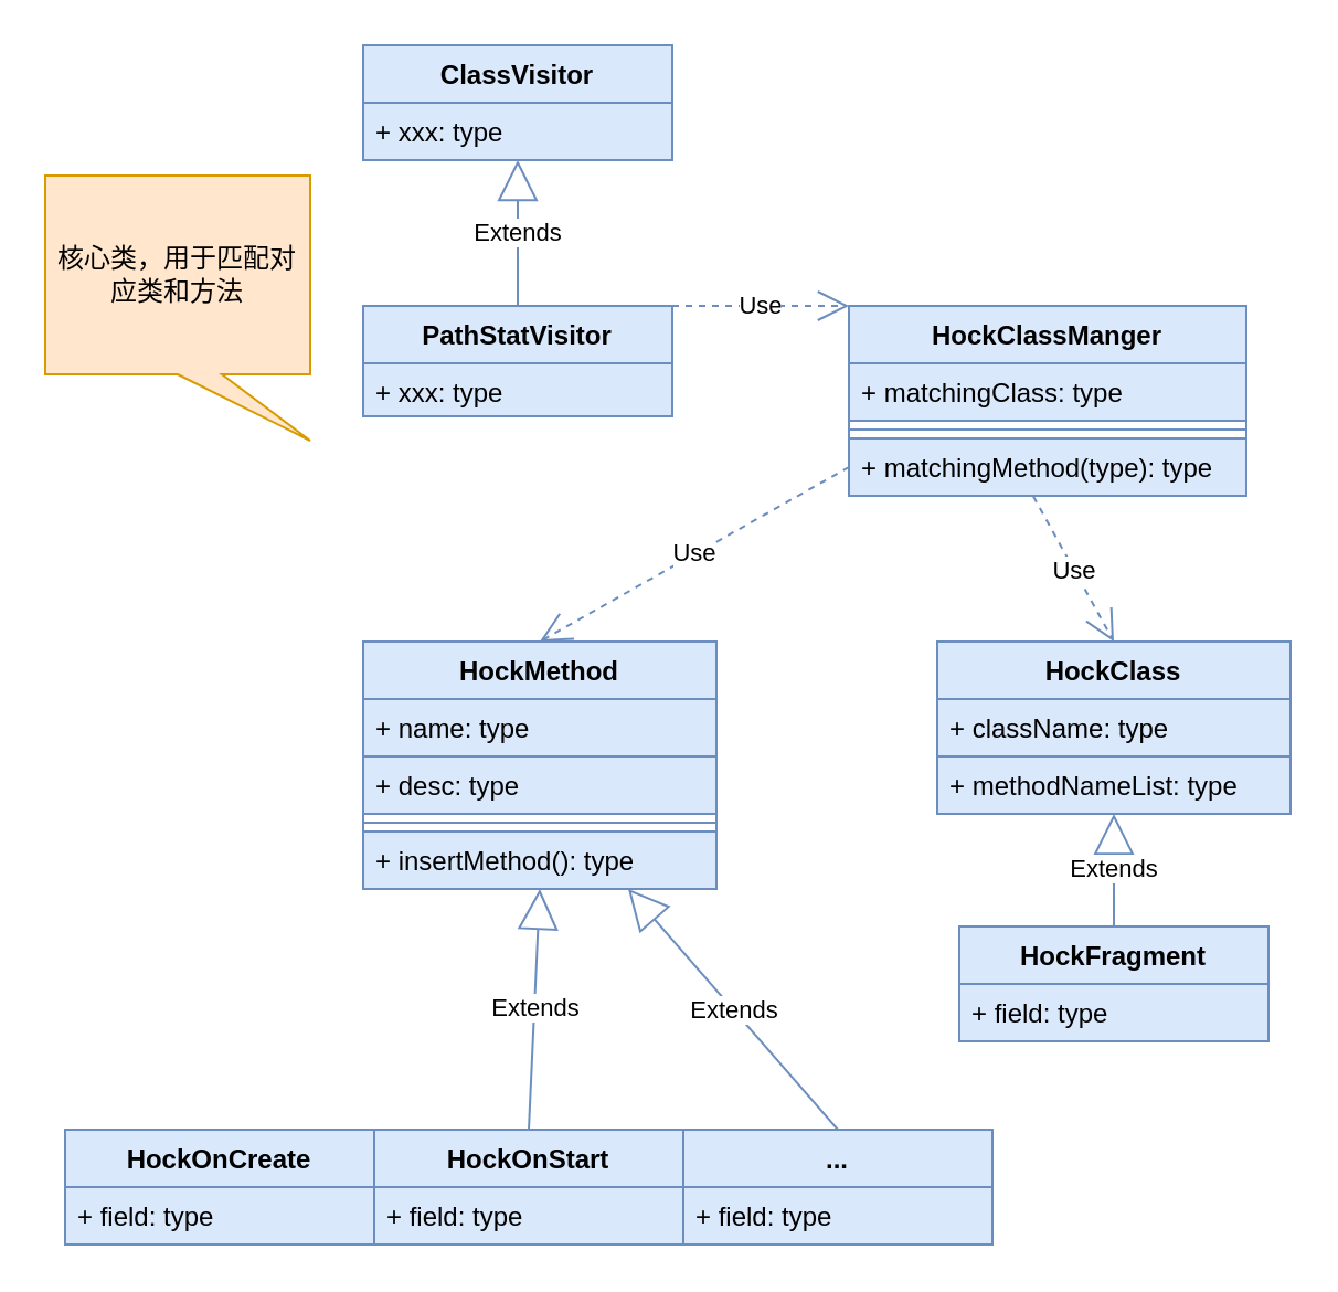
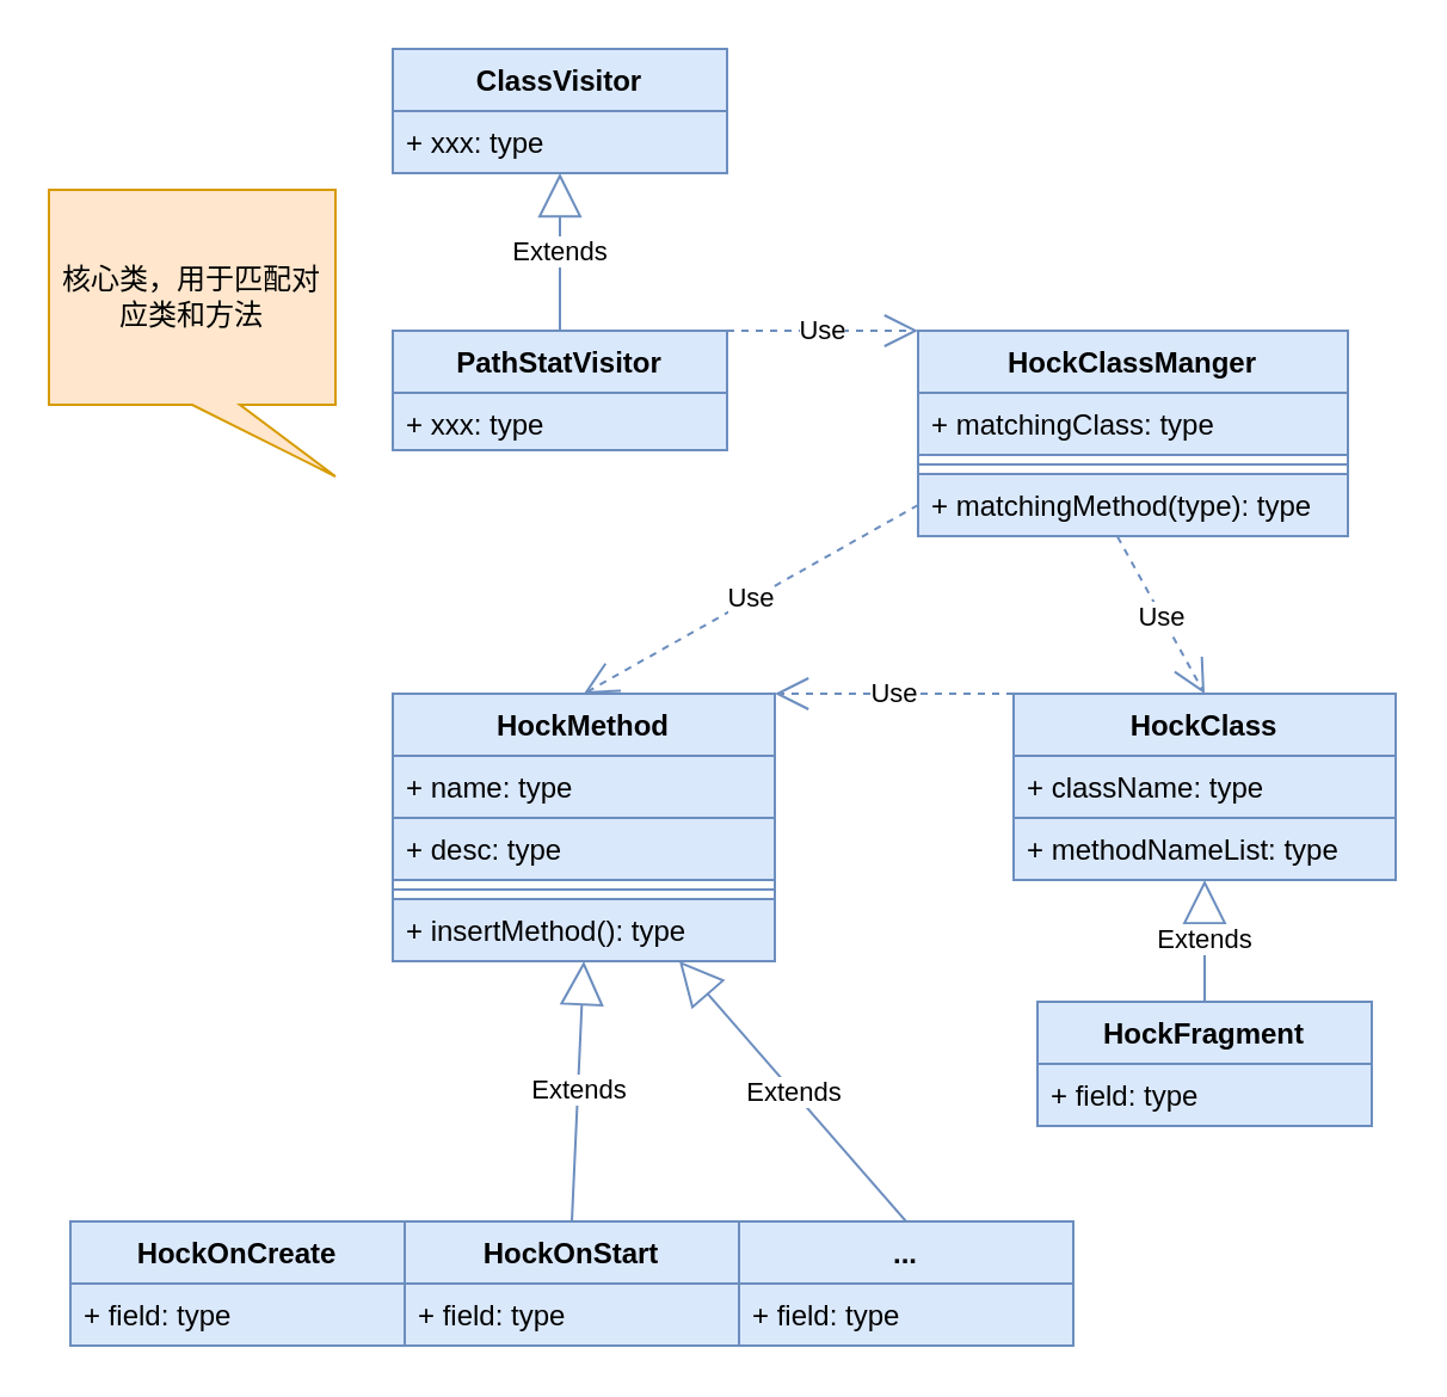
  <mxCell id="0" />
  <mxCell id="1" parent="0" />
+ <mxCell id="2" value="Use" style="endArrow=open;endSize=12;dashed=1;html=1;exitX=0;exitY=0;exitDx=0;exitDy=0;entryX=1;entryY=0;entryDx=0;entryDy=0;fillColor=#dae8fc;strokeColor=#6c8ebf;" parent="1" source="20" target="15" edge="1"><mxGeometry width="160" relative="1" as="geometry"><mxPoint x="348" y="160" as="sourcePoint" /><mxPoint x="508" y="160" as="targetPoint" /></mxGeometry></mxCell>
  <mxCell id="3" value="Extends" style="endArrow=block;endSize=16;endFill=0;html=1;exitX=0.5;exitY=0;exitDx=0;exitDy=0;fillColor=#dae8fc;strokeColor=#6c8ebf;" parent="1" source="7" target="14" edge="1"><mxGeometry width="160" relative="1" as="geometry"><mxPoint x="574" y="178" as="sourcePoint" /><mxPoint x="444" y="90" as="targetPoint" /></mxGeometry></mxCell>
  <mxCell id="4" value="Use" style="endArrow=open;endSize=12;dashed=1;html=1;entryX=0.5;entryY=0;entryDx=0;entryDy=0;exitX=0.464;exitY=1.011;exitDx=0;exitDy=0;exitPerimeter=0;fillColor=#dae8fc;strokeColor=#6c8ebf;" parent="1" source="12" target="20" edge="1"><mxGeometry width="160" relative="1" as="geometry"><mxPoint x="254" y="-80" as="sourcePoint" /><mxPoint x="414" y="-80" as="targetPoint" /></mxGeometry></mxCell>
  <mxCell id="5" value="Use" style="endArrow=open;endSize=12;dashed=1;html=1;exitX=1;exitY=0;exitDx=0;exitDy=0;entryX=0;entryY=0;entryDx=0;entryDy=0;fillColor=#dae8fc;strokeColor=#6c8ebf;" parent="1" source="7" target="9" edge="1"><mxGeometry width="160" relative="1" as="geometry"><mxPoint x="304" y="320" as="sourcePoint" /><mxPoint x="464" y="320" as="targetPoint" /></mxGeometry></mxCell>
  <mxCell id="6" value="Use" style="endArrow=open;endSize=12;dashed=1;html=1;exitX=0;exitY=0.5;exitDx=0;exitDy=0;entryX=0.5;entryY=0;entryDx=0;entryDy=0;fillColor=#dae8fc;strokeColor=#6c8ebf;" parent="1" source="12" target="15" edge="1"><mxGeometry width="160" relative="1" as="geometry"><mxPoint x="264" y="-70" as="sourcePoint" /><mxPoint x="424" y="-70" as="targetPoint" /></mxGeometry></mxCell>
  <mxCell id="7" value="PathStatVisitor" style="swimlane;fontStyle=1;childLayout=stackLayout;horizontal=1;startSize=26;fillColor=#dae8fc;horizontalStack=0;resizeParent=1;resizeParentMax=0;resizeLast=0;collapsible=1;marginBottom=0;strokeColor=#6c8ebf;" parent="1" vertex="1"><mxGeometry x="164" y="138" width="140" height="50" as="geometry" /></mxCell>
  <mxCell id="8" value="+ xxx: type" style="text;strokeColor=#6c8ebf;fillColor=#dae8fc;align=left;verticalAlign=top;spacingLeft=4;spacingRight=4;overflow=hidden;rotatable=0;points=[[0,0.5],[1,0.5]];portConstraint=eastwest;" parent="7" vertex="1"><mxGeometry y="26" width="140" height="24" as="geometry" /></mxCell>
  <mxCell id="9" value="HockClassManger" style="swimlane;fontStyle=1;align=center;verticalAlign=top;childLayout=stackLayout;horizontal=1;startSize=26;horizontalStack=0;resizeParent=1;resizeParentMax=0;resizeLast=0;collapsible=1;marginBottom=0;fillColor=#dae8fc;strokeColor=#6c8ebf;" parent="1" vertex="1"><mxGeometry x="384" y="138" width="180" height="86" as="geometry" /></mxCell>
  <mxCell id="10" value="+ matchingClass: type" style="text;strokeColor=#6c8ebf;fillColor=#dae8fc;align=left;verticalAlign=top;spacingLeft=4;spacingRight=4;overflow=hidden;rotatable=0;points=[[0,0.5],[1,0.5]];portConstraint=eastwest;" parent="9" vertex="1"><mxGeometry y="26" width="180" height="26" as="geometry" /></mxCell>
  <mxCell id="11" value="" style="line;strokeWidth=1;fillColor=#dae8fc;align=left;verticalAlign=middle;spacingTop=-1;spacingLeft=3;spacingRight=3;rotatable=0;labelPosition=right;points=[];portConstraint=eastwest;strokeColor=#6c8ebf;" parent="9" vertex="1"><mxGeometry y="52" width="180" height="8" as="geometry" /></mxCell>
  <mxCell id="12" value="+ matchingMethod(type): type" style="text;strokeColor=#6c8ebf;fillColor=#dae8fc;align=left;verticalAlign=top;spacingLeft=4;spacingRight=4;overflow=hidden;rotatable=0;points=[[0,0.5],[1,0.5]];portConstraint=eastwest;" parent="9" vertex="1"><mxGeometry y="60" width="180" height="26" as="geometry" /></mxCell>
  <mxCell id="13" value="ClassVisitor" style="swimlane;fontStyle=1;childLayout=stackLayout;horizontal=1;startSize=26;fillColor=#dae8fc;horizontalStack=0;resizeParent=1;resizeParentMax=0;resizeLast=0;collapsible=1;marginBottom=0;strokeColor=#6c8ebf;" parent="1" vertex="1"><mxGeometry x="164" y="20" width="140" height="52" as="geometry" /></mxCell>
  <mxCell id="14" value="+ xxx: type" style="text;strokeColor=#6c8ebf;fillColor=#dae8fc;align=left;verticalAlign=top;spacingLeft=4;spacingRight=4;overflow=hidden;rotatable=0;points=[[0,0.5],[1,0.5]];portConstraint=eastwest;" parent="13" vertex="1"><mxGeometry y="26" width="140" height="26" as="geometry" /></mxCell>
  <mxCell id="15" value="HockMethod" style="swimlane;fontStyle=1;align=center;verticalAlign=top;childLayout=stackLayout;horizontal=1;startSize=26;horizontalStack=0;resizeParent=1;resizeParentMax=0;resizeLast=0;collapsible=1;marginBottom=0;fillColor=#dae8fc;strokeColor=#6c8ebf;" parent="1" vertex="1"><mxGeometry x="164" y="290" width="160" height="112" as="geometry" /></mxCell>
  <mxCell id="16" value="+ name: type" style="text;strokeColor=#6c8ebf;fillColor=#dae8fc;align=left;verticalAlign=top;spacingLeft=4;spacingRight=4;overflow=hidden;rotatable=0;points=[[0,0.5],[1,0.5]];portConstraint=eastwest;" parent="15" vertex="1"><mxGeometry y="26" width="160" height="26" as="geometry" /></mxCell>
  <mxCell id="17" value="+ desc: type" style="text;strokeColor=#6c8ebf;fillColor=#dae8fc;align=left;verticalAlign=top;spacingLeft=4;spacingRight=4;overflow=hidden;rotatable=0;points=[[0,0.5],[1,0.5]];portConstraint=eastwest;" parent="15" vertex="1"><mxGeometry y="52" width="160" height="26" as="geometry" /></mxCell>
  <mxCell id="18" value="" style="line;strokeWidth=1;fillColor=#dae8fc;align=left;verticalAlign=middle;spacingTop=-1;spacingLeft=3;spacingRight=3;rotatable=0;labelPosition=right;points=[];portConstraint=eastwest;strokeColor=#6c8ebf;" parent="15" vertex="1"><mxGeometry y="78" width="160" height="8" as="geometry" /></mxCell>
  <mxCell id="19" value="+ insertMethod(): type" style="text;strokeColor=#6c8ebf;fillColor=#dae8fc;align=left;verticalAlign=top;spacingLeft=4;spacingRight=4;overflow=hidden;rotatable=0;points=[[0,0.5],[1,0.5]];portConstraint=eastwest;" parent="15" vertex="1"><mxGeometry y="86" width="160" height="26" as="geometry" /></mxCell>
  <mxCell id="20" value="HockClass" style="swimlane;fontStyle=1;align=center;verticalAlign=top;childLayout=stackLayout;horizontal=1;startSize=26;horizontalStack=0;resizeParent=1;resizeParentMax=0;resizeLast=0;collapsible=1;marginBottom=0;fillColor=#dae8fc;strokeColor=#6c8ebf;" parent="1" vertex="1"><mxGeometry x="424" y="290" width="160" height="78" as="geometry" /></mxCell>
  <mxCell id="21" value="+ className: type" style="text;strokeColor=#6c8ebf;fillColor=#dae8fc;align=left;verticalAlign=top;spacingLeft=4;spacingRight=4;overflow=hidden;rotatable=0;points=[[0,0.5],[1,0.5]];portConstraint=eastwest;" parent="20" vertex="1"><mxGeometry y="26" width="160" height="26" as="geometry" /></mxCell>
  <mxCell id="22" value="+ methodNameList: type" style="text;strokeColor=#6c8ebf;fillColor=#dae8fc;align=left;verticalAlign=top;spacingLeft=4;spacingRight=4;overflow=hidden;rotatable=0;points=[[0,0.5],[1,0.5]];portConstraint=eastwest;" parent="20" vertex="1"><mxGeometry y="52" width="160" height="26" as="geometry" /></mxCell>
  <mxCell id="23" value="核心类，用于匹配对应类和方法" style="shape=callout;whiteSpace=wrap;html=1;perimeter=calloutPerimeter;position2=1;fillColor=#ffe6cc;strokeColor=#d79b00;" parent="1" vertex="1"><mxGeometry x="20" y="79" width="120" height="120" as="geometry" /></mxCell>
  <mxCell id="24" value="HockOnStart" style="swimlane;fontStyle=1;childLayout=stackLayout;horizontal=1;startSize=26;fillColor=#dae8fc;horizontalStack=0;resizeParent=1;resizeParentMax=0;resizeLast=0;collapsible=1;marginBottom=0;strokeColor=#6c8ebf;" parent="1" vertex="1"><mxGeometry x="169" y="511" width="140" height="52" as="geometry" /></mxCell>
  <mxCell id="25" value="+ field: type" style="text;strokeColor=#6c8ebf;fillColor=#dae8fc;align=left;verticalAlign=top;spacingLeft=4;spacingRight=4;overflow=hidden;rotatable=0;points=[[0,0.5],[1,0.5]];portConstraint=eastwest;" parent="24" vertex="1"><mxGeometry y="26" width="140" height="26" as="geometry" /></mxCell>
  <mxCell id="26" value="..." style="swimlane;fontStyle=1;childLayout=stackLayout;horizontal=1;startSize=26;fillColor=#dae8fc;horizontalStack=0;resizeParent=1;resizeParentMax=0;resizeLast=0;collapsible=1;marginBottom=0;strokeColor=#6c8ebf;" parent="1" vertex="1"><mxGeometry x="309" y="511" width="140" height="52" as="geometry" /></mxCell>
  <mxCell id="27" value="+ field: type" style="text;strokeColor=#6c8ebf;fillColor=#dae8fc;align=left;verticalAlign=top;spacingLeft=4;spacingRight=4;overflow=hidden;rotatable=0;points=[[0,0.5],[1,0.5]];portConstraint=eastwest;" parent="26" vertex="1"><mxGeometry y="26" width="140" height="26" as="geometry" /></mxCell>
  <mxCell id="28" value="HockOnCreate" style="swimlane;fontStyle=1;childLayout=stackLayout;horizontal=1;startSize=26;fillColor=#dae8fc;horizontalStack=0;resizeParent=1;resizeParentMax=0;resizeLast=0;collapsible=1;marginBottom=0;strokeColor=#6c8ebf;" parent="1" vertex="1"><mxGeometry x="29" y="511" width="140" height="52" as="geometry" /></mxCell>
  <mxCell id="29" value="+ field: type" style="text;strokeColor=#6c8ebf;fillColor=#dae8fc;align=left;verticalAlign=top;spacingLeft=4;spacingRight=4;overflow=hidden;rotatable=0;points=[[0,0.5],[1,0.5]];portConstraint=eastwest;" parent="28" vertex="1"><mxGeometry y="26" width="140" height="26" as="geometry" /></mxCell>
  <mxCell id="30" value="Extends" style="endArrow=block;endSize=16;endFill=0;html=1;entryX=0.5;entryY=1;entryDx=0;entryDy=0;exitX=0.5;exitY=0;exitDx=0;exitDy=0;fillColor=#dae8fc;strokeColor=#6c8ebf;" parent="1" source="33" target="20" edge="1"><mxGeometry width="160" relative="1" as="geometry"><mxPoint x="627" y="609" as="sourcePoint" /><mxPoint x="787" y="609" as="targetPoint" /></mxGeometry></mxCell>
  <mxCell id="31" value="Extends" style="endArrow=block;endSize=16;endFill=0;html=1;entryX=0.5;entryY=1;entryDx=0;entryDy=0;exitX=0.5;exitY=0;exitDx=0;exitDy=0;fillColor=#dae8fc;strokeColor=#6c8ebf;" parent="1" source="24" target="15" edge="1"><mxGeometry width="160" relative="1" as="geometry"><mxPoint x="109" y="521" as="sourcePoint" /><mxPoint x="214" y="412" as="targetPoint" /></mxGeometry></mxCell>
  <mxCell id="32" value="Extends" style="endArrow=block;endSize=16;endFill=0;html=1;entryX=0.75;entryY=1;entryDx=0;entryDy=0;exitX=0.5;exitY=0;exitDx=0;exitDy=0;fillColor=#dae8fc;strokeColor=#6c8ebf;" parent="1" source="26" target="15" edge="1"><mxGeometry width="160" relative="1" as="geometry"><mxPoint x="119" y="531" as="sourcePoint" /><mxPoint x="224" y="422" as="targetPoint" /></mxGeometry></mxCell>
  <mxCell id="33" value="HockFragment" style="swimlane;fontStyle=1;childLayout=stackLayout;horizontal=1;startSize=26;fillColor=#dae8fc;horizontalStack=0;resizeParent=1;resizeParentMax=0;resizeLast=0;collapsible=1;marginBottom=0;strokeColor=#6c8ebf;" parent="1" vertex="1"><mxGeometry x="434" y="419" width="140" height="52" as="geometry" /></mxCell>
  <mxCell id="34" value="+ field: type" style="text;strokeColor=#6c8ebf;fillColor=#dae8fc;align=left;verticalAlign=top;spacingLeft=4;spacingRight=4;overflow=hidden;rotatable=0;points=[[0,0.5],[1,0.5]];portConstraint=eastwest;" parent="33" vertex="1"><mxGeometry y="26" width="140" height="26" as="geometry" /></mxCell>
